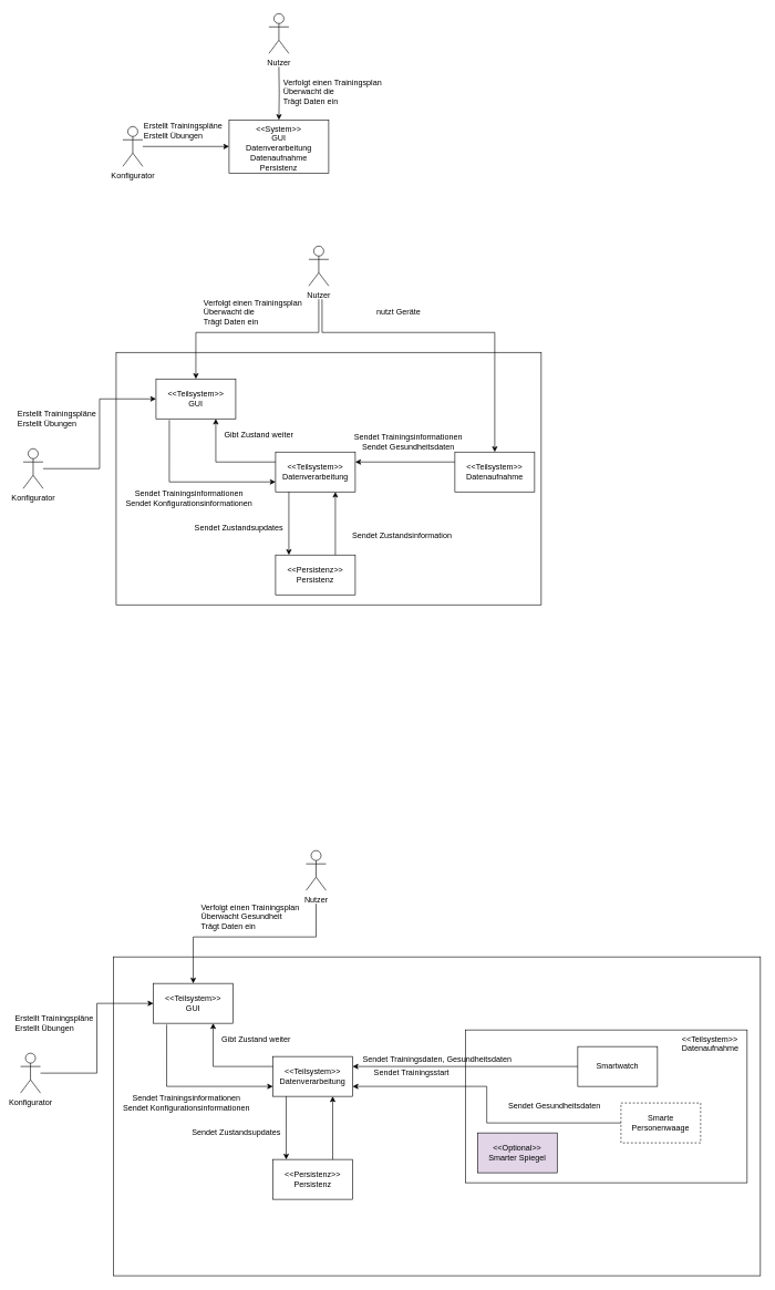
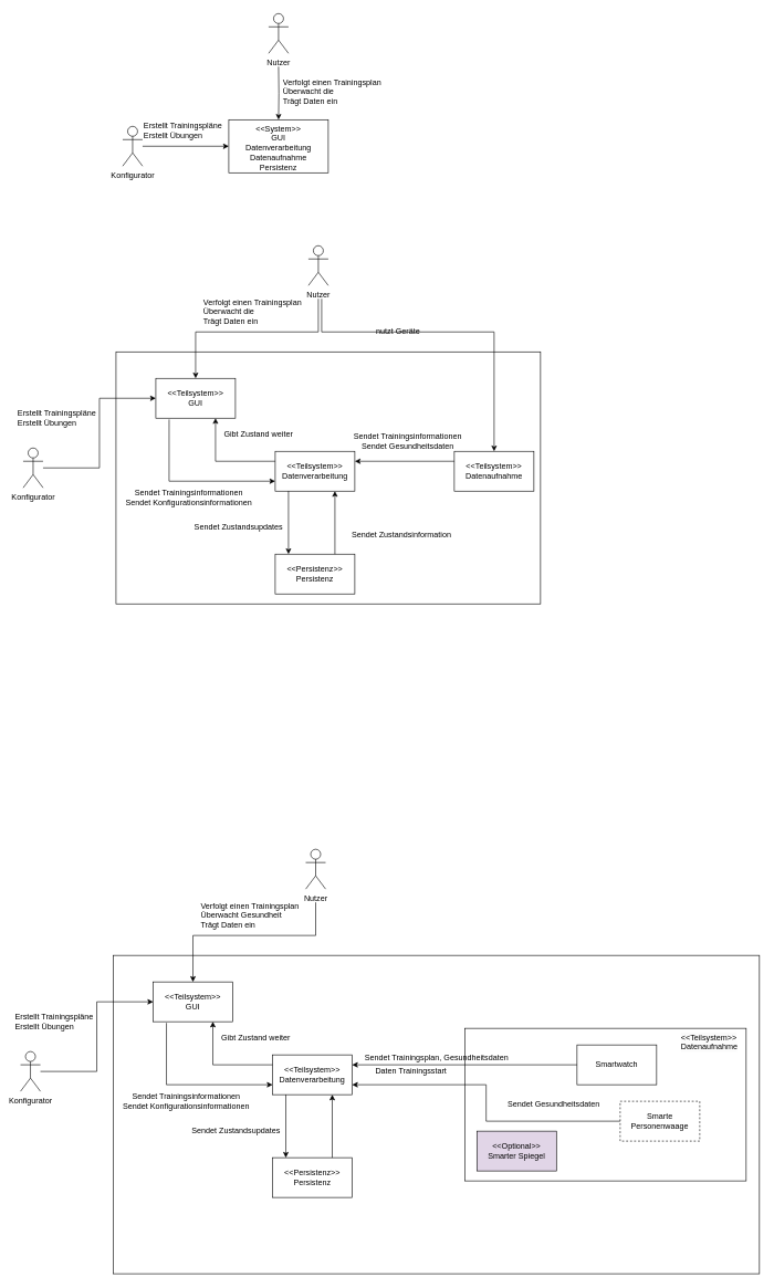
  <mxCell id="0" />
  <mxCell id="1" parent="0" />
  <mxCell id="2" value="" style="edgeStyle=orthogonalEdgeStyle;rounded=0;orthogonalLoop=1;jettySize=auto;html=1;entryX=0.5;entryY=0;entryDx=0;entryDy=0;" parent="1" target="9" edge="1"><mxGeometry relative="1" as="geometry"><mxPoint x="479" y="450" as="sourcePoint" /><Array as="points"><mxPoint x="479" y="500" /><mxPoint x="294" y="500" /></Array></mxGeometry></mxCell>
  <mxCell id="3" value="Nutzer" style="shape=umlActor;verticalLabelPosition=bottom;verticalAlign=top;html=1;outlineConnect=0;" parent="1" vertex="1"><mxGeometry x="464" y="370" width="30" height="60" as="geometry" /></mxCell>
  <mxCell id="4" value="" style="whiteSpace=wrap;html=1;verticalAlign=top;fillColor=none;" parent="1" vertex="1"><mxGeometry x="174" y="530" width="640" height="380" as="geometry" /></mxCell>
  <mxCell id="5" value="" style="edgeStyle=orthogonalEdgeStyle;rounded=0;orthogonalLoop=1;jettySize=auto;html=1;entryX=0;entryY=0.5;entryDx=0;entryDy=0;" parent="1" source="6" target="9" edge="1"><mxGeometry relative="1" as="geometry" /></mxCell>
  <mxCell id="6" value="Konfigurator" style="shape=umlActor;verticalLabelPosition=bottom;verticalAlign=top;html=1;outlineConnect=0;" parent="1" vertex="1"><mxGeometry x="34" y="675" width="30" height="60" as="geometry" /></mxCell>
  <mxCell id="7" value="Verfolgt einen Trainingsplan&lt;div&gt;Überwacht die&amp;nbsp;&amp;nbsp;&lt;/div&gt;&lt;div&gt;Trägt Daten ein&lt;/div&gt;" style="text;html=1;align=left;verticalAlign=middle;resizable=0;points=[];autosize=1;strokeColor=none;fillColor=none;" parent="1" vertex="1"><mxGeometry x="304" y="440" width="170" height="60" as="geometry" /></mxCell>
  <mxCell id="8" value="Erstellt Trainingspläne&lt;div&gt;Erstellt Übungen&lt;/div&gt;" style="text;html=1;align=left;verticalAlign=middle;resizable=0;points=[];autosize=1;strokeColor=none;fillColor=none;" parent="1" vertex="1"><mxGeometry x="24" y="610" width="140" height="40" as="geometry" /></mxCell>
  <mxCell id="9" value="&amp;lt;&amp;lt;Teilsystem&amp;gt;&amp;gt;&lt;div&gt;GUI&lt;/div&gt;" style="rounded=0;whiteSpace=wrap;html=1;" parent="1" vertex="1"><mxGeometry x="234" y="570" width="120" height="60" as="geometry" /></mxCell>
  <mxCell id="10" value="" style="edgeStyle=orthogonalEdgeStyle;rounded=0;orthogonalLoop=1;jettySize=auto;html=1;" parent="1" edge="1"><mxGeometry relative="1" as="geometry"><mxPoint x="434" y="740" as="sourcePoint" /><mxPoint x="434" y="835" as="targetPoint" /><Array as="points"><mxPoint x="434" y="710" /><mxPoint x="434" y="865" /></Array></mxGeometry></mxCell>
  <mxCell id="11" value="&amp;lt;&amp;lt;Teilsystem&amp;gt;&amp;gt;&lt;div&gt;Datenverarbeitung&lt;/div&gt;" style="rounded=0;whiteSpace=wrap;html=1;" parent="1" vertex="1"><mxGeometry x="414" y="680" width="120" height="60" as="geometry" /></mxCell>
  <mxCell id="12" value="&amp;lt;&amp;lt;Teilsystem&amp;gt;&amp;gt;&lt;div&gt;Datenaufnahme&lt;/div&gt;" style="rounded=0;whiteSpace=wrap;html=1;" parent="1" vertex="1"><mxGeometry x="684" y="680" width="120" height="60" as="geometry" /></mxCell>
  <mxCell id="13" value="" style="endArrow=classic;html=1;rounded=0;exitX=0.167;exitY=1.031;exitDx=0;exitDy=0;exitPerimeter=0;entryX=0;entryY=0.75;entryDx=0;entryDy=0;edgeStyle=orthogonalEdgeStyle;" parent="1" source="9" target="11" edge="1"><mxGeometry width="50" height="50" relative="1" as="geometry"><mxPoint x="374" y="600" as="sourcePoint" /><mxPoint x="424" y="550" as="targetPoint" /><Array as="points"><mxPoint x="254" y="725" /></Array></mxGeometry></mxCell>
  <mxCell id="14" value="" style="edgeStyle=orthogonalEdgeStyle;rounded=0;orthogonalLoop=1;jettySize=auto;html=1;" parent="1" target="16" edge="1"><mxGeometry relative="1" as="geometry"><mxPoint x="419" y="100" as="sourcePoint" /></mxGeometry></mxCell>
  <mxCell id="15" value="Nutzer" style="shape=umlActor;verticalLabelPosition=bottom;verticalAlign=top;html=1;outlineConnect=0;" parent="1" vertex="1"><mxGeometry x="404" y="20" width="30" height="60" as="geometry" /></mxCell>
  <mxCell id="16" value="&amp;lt;&amp;lt;System&amp;gt;&amp;gt;&lt;div&gt;GUI&lt;/div&gt;&lt;div&gt;Datenverarbeitung&lt;/div&gt;&lt;div&gt;Datenaufnahme&lt;/div&gt;&lt;div&gt;Persistenz&lt;/div&gt;" style="whiteSpace=wrap;html=1;verticalAlign=top;" parent="1" vertex="1"><mxGeometry x="344" y="180" width="150" height="80" as="geometry" /></mxCell>
  <mxCell id="17" value="" style="edgeStyle=orthogonalEdgeStyle;rounded=0;orthogonalLoop=1;jettySize=auto;html=1;" parent="1" source="18" target="16" edge="1"><mxGeometry relative="1" as="geometry" /></mxCell>
  <mxCell id="18" value="Konfigurator" style="shape=umlActor;verticalLabelPosition=bottom;verticalAlign=top;html=1;outlineConnect=0;" parent="1" vertex="1"><mxGeometry x="184" y="190" width="30" height="60" as="geometry" /></mxCell>
  <mxCell id="19" value="Verfolgt einen Trainingsplan&lt;div&gt;Überwacht die&amp;nbsp;&amp;nbsp;&lt;/div&gt;&lt;div&gt;Trägt Daten ein&lt;/div&gt;" style="text;html=1;align=left;verticalAlign=middle;resizable=0;points=[];autosize=1;strokeColor=none;fillColor=none;" parent="1" vertex="1"><mxGeometry x="424" y="108" width="170" height="60" as="geometry" /></mxCell>
  <mxCell id="20" value="Erstellt Trainingspläne&lt;div&gt;Erstellt Übungen&lt;/div&gt;" style="text;html=1;align=left;verticalAlign=middle;resizable=0;points=[];autosize=1;strokeColor=none;fillColor=none;" parent="1" vertex="1"><mxGeometry x="214" y="177" width="140" height="40" as="geometry" /></mxCell>
  <mxCell id="21" value="" style="endArrow=classic;html=1;rounded=0;exitX=0;exitY=0.25;exitDx=0;exitDy=0;entryX=0.75;entryY=1;entryDx=0;entryDy=0;edgeStyle=orthogonalEdgeStyle;" parent="1" source="11" target="9" edge="1"><mxGeometry width="50" height="50" relative="1" as="geometry"><mxPoint x="344" y="680" as="sourcePoint" /><mxPoint x="394" y="630" as="targetPoint" /></mxGeometry></mxCell>
  <mxCell id="22" value="&lt;div&gt;&amp;lt;&amp;lt;Persistenz&amp;gt;&amp;gt;&lt;/div&gt;Persistenz" style="rounded=0;whiteSpace=wrap;html=1;" parent="1" vertex="1"><mxGeometry x="414" y="835" width="120" height="60" as="geometry" /></mxCell>
  <mxCell id="23" value="" style="endArrow=classic;html=1;rounded=0;exitX=0;exitY=0.25;exitDx=0;exitDy=0;entryX=1;entryY=0.25;entryDx=0;entryDy=0;" parent="1" source="12" target="11" edge="1"><mxGeometry width="50" height="50" relative="1" as="geometry"><mxPoint x="344" y="680" as="sourcePoint" /><mxPoint x="394" y="630" as="targetPoint" /></mxGeometry></mxCell>
  <mxCell id="24" value="" style="endArrow=classic;html=1;rounded=0;entryX=0.5;entryY=0;entryDx=0;entryDy=0;edgeStyle=orthogonalEdgeStyle;" parent="1" target="12" edge="1"><mxGeometry width="50" height="50" relative="1" as="geometry"><mxPoint x="484" y="450" as="sourcePoint" /><mxPoint x="394" y="630" as="targetPoint" /><Array as="points"><mxPoint x="484" y="500" /><mxPoint x="744" y="500" /></Array></mxGeometry></mxCell>
- <mxCell id="25" value="nutzt Geräte" style="text;html=1;align=center;verticalAlign=middle;resizable=0;points=[];autosize=1;strokeColor=none;fillColor=none;" parent="1" vertex="1"><mxGeometry x="554" y="455" width="90" height="30" as="geometry" /></mxCell>
+ <mxCell id="25" value="nutzt Geräte" style="text;html=1;align=center;verticalAlign=middle;resizable=0;points=[];autosize=1;strokeColor=none;fillColor=none;" parent="1" vertex="1"><mxGeometry x="554" y="485" width="90" height="30" as="geometry" /></mxCell>
  <mxCell id="26" value="Sendet Trainingsinformationen&lt;div&gt;Sendet Gesundheitsdaten&lt;/div&gt;" style="text;html=1;align=center;verticalAlign=middle;whiteSpace=wrap;rounded=0;" parent="1" vertex="1"><mxGeometry x="524" y="640" width="180" height="50" as="geometry" /></mxCell>
  <mxCell id="27" value="" style="endArrow=classic;html=1;rounded=0;exitX=0.75;exitY=0;exitDx=0;exitDy=0;entryX=0.75;entryY=1;entryDx=0;entryDy=0;" parent="1" source="22" target="11" edge="1"><mxGeometry width="50" height="50" relative="1" as="geometry"><mxPoint x="454" y="810" as="sourcePoint" /><mxPoint x="504" y="760" as="targetPoint" /></mxGeometry></mxCell>
  <mxCell id="28" value="Sendet Trainingsinformationen&lt;div&gt;Sendet Konfigurationsinformationen&lt;/div&gt;" style="text;html=1;align=center;verticalAlign=middle;whiteSpace=wrap;rounded=0;" parent="1" vertex="1"><mxGeometry x="184" y="730" width="200" height="40" as="geometry" /></mxCell>
  <mxCell id="29" value="Sendet Zustandsinformation" style="text;html=1;align=center;verticalAlign=middle;whiteSpace=wrap;rounded=0;" parent="1" vertex="1"><mxGeometry x="521.5" y="790" width="165" height="32.5" as="geometry" /></mxCell>
  <mxCell id="30" value="Gibt Zustand weiter" style="text;html=1;align=center;verticalAlign=middle;whiteSpace=wrap;rounded=0;" parent="1" vertex="1"><mxGeometry x="334" y="640" width="110" height="30" as="geometry" /></mxCell>
  <mxCell id="31" value="Sendet Zustandsupdates" style="text;html=1;align=center;verticalAlign=middle;whiteSpace=wrap;rounded=0;" parent="1" vertex="1"><mxGeometry x="289" y="780" width="140" height="30" as="geometry" /></mxCell>
  <mxCell id="32" value="" style="edgeStyle=orthogonalEdgeStyle;rounded=0;orthogonalLoop=1;jettySize=auto;html=1;entryX=0.5;entryY=0;entryDx=0;entryDy=0;" parent="1" target="39" edge="1"><mxGeometry relative="1" as="geometry"><mxPoint x="475" y="1360" as="sourcePoint" /><Array as="points"><mxPoint x="475" y="1410" /><mxPoint x="290" y="1410" /></Array></mxGeometry></mxCell>
  <mxCell id="33" value="Nutzer" style="shape=umlActor;verticalLabelPosition=bottom;verticalAlign=top;html=1;outlineConnect=0;" parent="1" vertex="1"><mxGeometry x="460" y="1280" width="30" height="60" as="geometry" /></mxCell>
  <mxCell id="34" value="" style="whiteSpace=wrap;html=1;verticalAlign=top;fillColor=none;" parent="1" vertex="1"><mxGeometry x="170" y="1440" width="974" height="480" as="geometry" /></mxCell>
  <mxCell id="35" value="" style="edgeStyle=orthogonalEdgeStyle;rounded=0;orthogonalLoop=1;jettySize=auto;html=1;entryX=0;entryY=0.5;entryDx=0;entryDy=0;" parent="1" source="36" target="39" edge="1"><mxGeometry relative="1" as="geometry" /></mxCell>
  <mxCell id="36" value="Konfigurator" style="shape=umlActor;verticalLabelPosition=bottom;verticalAlign=top;html=1;outlineConnect=0;" parent="1" vertex="1"><mxGeometry x="30" y="1585" width="30" height="60" as="geometry" /></mxCell>
  <mxCell id="37" value="Verfolgt einen Trainingsplan&lt;div&gt;Überwacht Gesundheit&amp;nbsp;&lt;/div&gt;&lt;div&gt;Trägt Daten ein&lt;/div&gt;" style="text;html=1;align=left;verticalAlign=middle;resizable=0;points=[];autosize=1;strokeColor=none;fillColor=none;" parent="1" vertex="1"><mxGeometry x="300" y="1350" width="170" height="60" as="geometry" /></mxCell>
  <mxCell id="38" value="Erstellt Trainingspläne&lt;div&gt;Erstellt Übungen&lt;/div&gt;" style="text;html=1;align=left;verticalAlign=middle;resizable=0;points=[];autosize=1;strokeColor=none;fillColor=none;" parent="1" vertex="1"><mxGeometry x="20" y="1520" width="140" height="40" as="geometry" /></mxCell>
  <mxCell id="39" value="&amp;lt;&amp;lt;Teilsystem&amp;gt;&amp;gt;&lt;div&gt;GUI&lt;/div&gt;" style="rounded=0;whiteSpace=wrap;html=1;" parent="1" vertex="1"><mxGeometry x="230" y="1480" width="120" height="60" as="geometry" /></mxCell>
  <mxCell id="40" value="" style="edgeStyle=orthogonalEdgeStyle;rounded=0;orthogonalLoop=1;jettySize=auto;html=1;" parent="1" edge="1"><mxGeometry relative="1" as="geometry"><mxPoint x="430" y="1650" as="sourcePoint" /><mxPoint x="430" y="1745" as="targetPoint" /><Array as="points"><mxPoint x="430" y="1620" /><mxPoint x="430" y="1775" /></Array></mxGeometry></mxCell>
  <mxCell id="41" value="&amp;lt;&amp;lt;Teilsystem&amp;gt;&amp;gt;&lt;div&gt;Datenverarbeitung&lt;/div&gt;" style="rounded=0;whiteSpace=wrap;html=1;" parent="1" vertex="1"><mxGeometry x="410" y="1590" width="120" height="60" as="geometry" /></mxCell>
  <mxCell id="42" value="" style="rounded=0;whiteSpace=wrap;html=1;fillColor=none;" parent="1" vertex="1"><mxGeometry x="700" y="1550" width="424" height="230" as="geometry" /></mxCell>
  <mxCell id="43" value="" style="endArrow=classic;html=1;rounded=0;exitX=0.167;exitY=1.031;exitDx=0;exitDy=0;exitPerimeter=0;entryX=0;entryY=0.75;entryDx=0;entryDy=0;edgeStyle=orthogonalEdgeStyle;" parent="1" source="39" target="41" edge="1"><mxGeometry width="50" height="50" relative="1" as="geometry"><mxPoint x="370" y="1510" as="sourcePoint" /><mxPoint x="420" y="1460" as="targetPoint" /><Array as="points"><mxPoint x="250" y="1635" /></Array></mxGeometry></mxCell>
  <mxCell id="44" value="" style="endArrow=classic;html=1;rounded=0;exitX=0;exitY=0.25;exitDx=0;exitDy=0;entryX=0.75;entryY=1;entryDx=0;entryDy=0;edgeStyle=orthogonalEdgeStyle;" parent="1" source="41" target="39" edge="1"><mxGeometry width="50" height="50" relative="1" as="geometry"><mxPoint x="340" y="1590" as="sourcePoint" /><mxPoint x="390" y="1540" as="targetPoint" /></mxGeometry></mxCell>
  <mxCell id="45" value="&lt;div&gt;&amp;lt;&amp;lt;Persistenz&amp;gt;&amp;gt;&lt;/div&gt;Persistenz" style="rounded=0;whiteSpace=wrap;html=1;" parent="1" vertex="1"><mxGeometry x="410" y="1745" width="120" height="60" as="geometry" /></mxCell>
  <mxCell id="46" value="" style="endArrow=classic;html=1;rounded=0;exitX=0.75;exitY=0;exitDx=0;exitDy=0;entryX=0.75;entryY=1;entryDx=0;entryDy=0;" parent="1" source="45" target="41" edge="1"><mxGeometry width="50" height="50" relative="1" as="geometry"><mxPoint x="450" y="1720" as="sourcePoint" /><mxPoint x="500" y="1670" as="targetPoint" /></mxGeometry></mxCell>
  <mxCell id="47" value="Sendet Trainingsinformationen&lt;div&gt;Sendet Konfigurationsinformationen&lt;/div&gt;" style="text;html=1;align=center;verticalAlign=middle;whiteSpace=wrap;rounded=0;" parent="1" vertex="1"><mxGeometry x="180" y="1640" width="200" height="40" as="geometry" /></mxCell>
  <mxCell id="48" value="Gibt Zustand weiter" style="text;html=1;align=center;verticalAlign=middle;whiteSpace=wrap;rounded=0;" parent="1" vertex="1"><mxGeometry x="330" y="1550" width="110" height="30" as="geometry" /></mxCell>
  <mxCell id="49" value="Sendet Zustandsupdates" style="text;html=1;align=center;verticalAlign=middle;whiteSpace=wrap;rounded=0;" parent="1" vertex="1"><mxGeometry x="285" y="1690" width="140" height="30" as="geometry" /></mxCell>
  <mxCell id="50" value="&lt;span style=&quot;color: rgb(0, 0, 0); font-family: Helvetica; font-size: 12px; font-style: normal; font-variant-ligatures: normal; font-variant-caps: normal; font-weight: 400; letter-spacing: normal; orphans: 2; text-align: center; text-indent: 0px; text-transform: none; widows: 2; word-spacing: 0px; -webkit-text-stroke-width: 0px; white-space: normal; background-color: rgb(251, 251, 251); text-decoration-thickness: initial; text-decoration-style: initial; text-decoration-color: initial; display: inline !important; float: none;&quot;&gt;&amp;lt;&amp;lt;Teilsystem&amp;gt;&amp;gt;&lt;/span&gt;&lt;div style=&quot;forced-color-adjust: none; color: rgb(0, 0, 0); font-family: Helvetica; font-size: 12px; font-style: normal; font-variant-ligatures: normal; font-variant-caps: normal; font-weight: 400; letter-spacing: normal; orphans: 2; text-align: center; text-indent: 0px; text-transform: none; widows: 2; word-spacing: 0px; -webkit-text-stroke-width: 0px; white-space: normal; background-color: rgb(251, 251, 251); text-decoration-thickness: initial; text-decoration-style: initial; text-decoration-color: initial;&quot;&gt;Datenaufnahme&lt;/div&gt;" style="text;whiteSpace=wrap;html=1;" parent="1" vertex="1"><mxGeometry x="1024" y="1550" width="120" height="50" as="geometry" /></mxCell>
  <mxCell id="51" value="Smartwatch" style="rounded=0;whiteSpace=wrap;html=1;" parent="1" vertex="1"><mxGeometry x="869" y="1575" width="120" height="60" as="geometry" /></mxCell>
  <mxCell id="52" value="Smarte Personenwaage" style="rounded=0;whiteSpace=wrap;html=1;dashed=1;" parent="1" vertex="1"><mxGeometry x="934" y="1660" width="120" height="60" as="geometry" /></mxCell>
  <mxCell id="53" value="&amp;lt;&amp;lt;Optional&amp;gt;&amp;gt;&lt;div&gt;Smarter Spiegel&lt;/div&gt;" style="rounded=0;whiteSpace=wrap;html=1;fillColor=#e1d5e7;" parent="1" vertex="1"><mxGeometry x="718" y="1705" width="120" height="60" as="geometry" /></mxCell>
  <mxCell id="54" value="" style="endArrow=classic;html=1;rounded=0;exitX=0;exitY=0.5;exitDx=0;exitDy=0;entryX=1;entryY=0.75;entryDx=0;entryDy=0;edgeStyle=orthogonalEdgeStyle;" parent="1" source="52" target="41" edge="1"><mxGeometry width="50" height="50" relative="1" as="geometry"><mxPoint x="734" y="1650" as="sourcePoint" /><mxPoint x="784" y="1600" as="targetPoint" /></mxGeometry></mxCell>
  <mxCell id="55" value="" style="endArrow=classic;html=1;rounded=0;exitX=0;exitY=0.5;exitDx=0;exitDy=0;entryX=1;entryY=0.25;entryDx=0;entryDy=0;" parent="1" source="51" target="41" edge="1"><mxGeometry width="50" height="50" relative="1" as="geometry"><mxPoint x="734" y="1650" as="sourcePoint" /><mxPoint x="784" y="1600" as="targetPoint" /></mxGeometry></mxCell>
- <mxCell id="56" value="Sendet Trainingsdaten, Gesundheitsdaten" style="text;html=1;align=center;verticalAlign=middle;resizable=0;points=[];autosize=1;strokeColor=none;fillColor=none;" parent="1" vertex="1"><mxGeometry x="532" y="1580" width="250" height="30" as="geometry" /></mxCell>
+ <mxCell id="56" value="Sendet Trainingsplan, Gesundheitsdaten" style="text;html=1;align=center;verticalAlign=middle;resizable=0;points=[];autosize=1;strokeColor=none;fillColor=none;" parent="1" vertex="1"><mxGeometry x="532" y="1580" width="250" height="30" as="geometry" /></mxCell>
  <mxCell id="57" value="Sendet Gesundheitsdaten" style="text;html=1;align=center;verticalAlign=middle;whiteSpace=wrap;rounded=0;" parent="1" vertex="1"><mxGeometry x="749" y="1650" width="170" height="30" as="geometry" /></mxCell>
- <mxCell id="58" value="Sendet Trainingsstart" style="text;html=1;align=center;verticalAlign=middle;whiteSpace=wrap;rounded=0;" vertex="1" parent="1"><mxGeometry x="544" y="1600" width="150" height="30" as="geometry" /></mxCell>
+ <mxCell id="58" value="Daten Trainingsstart" style="text;html=1;align=center;verticalAlign=middle;whiteSpace=wrap;rounded=0;" vertex="1" parent="1"><mxGeometry x="544" y="1600" width="150" height="30" as="geometry" /></mxCell>
